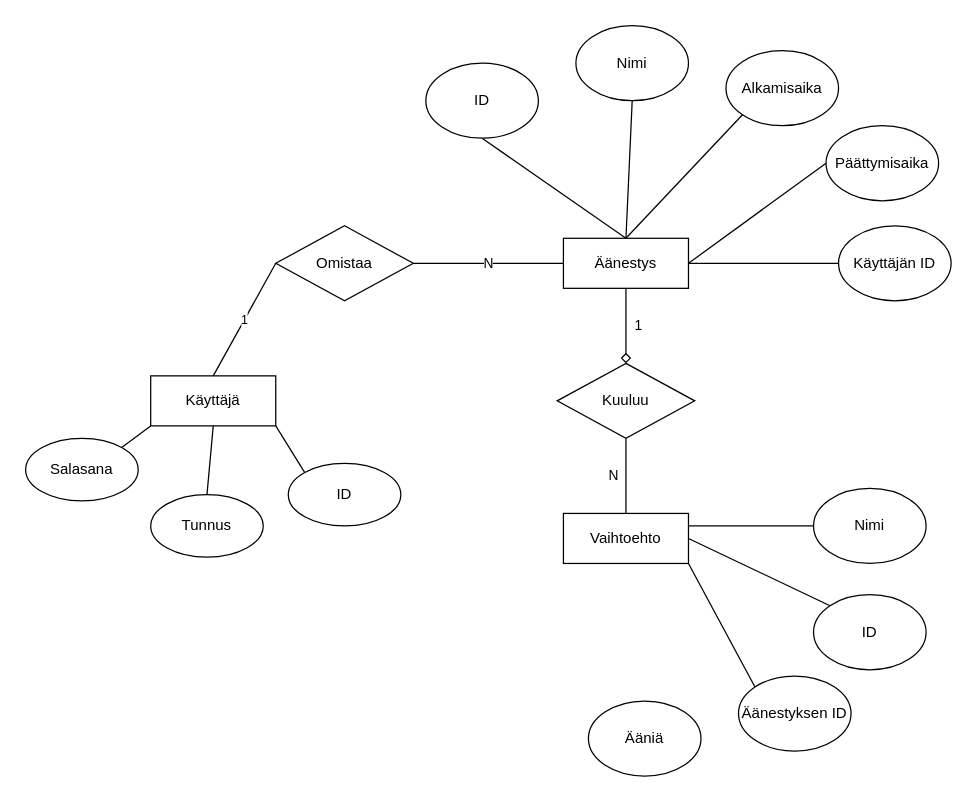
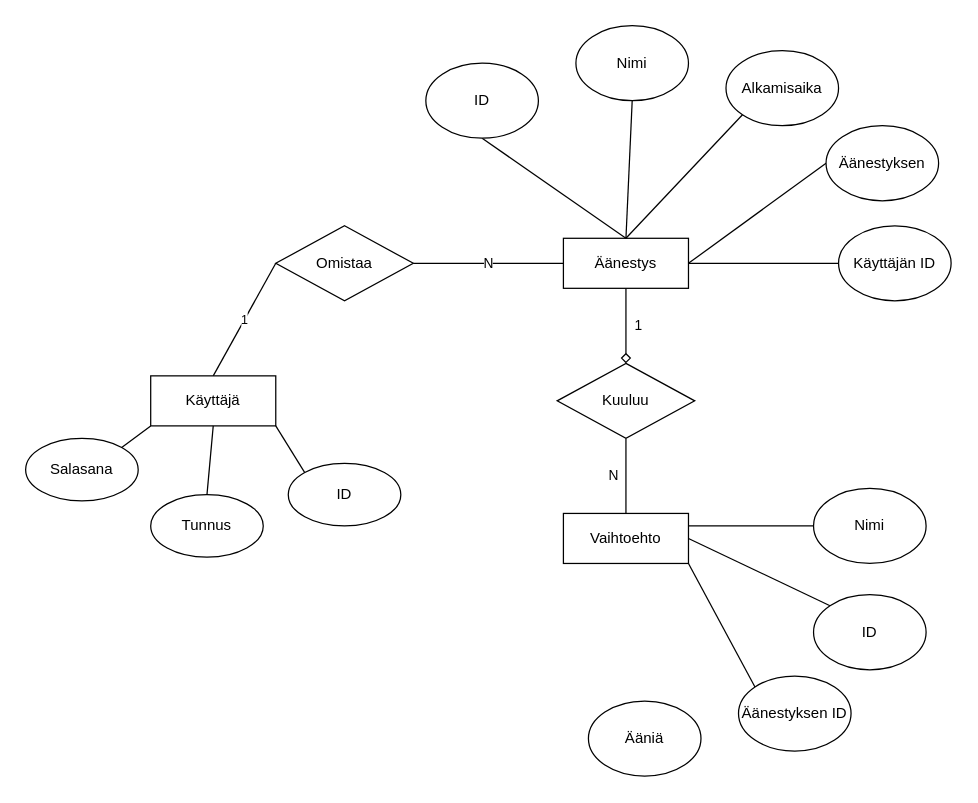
  <mxCell id="0" />
  <mxCell id="1" parent="0" />
  <mxCell id="2" value="1" style="edgeStyle=none;rounded=0;orthogonalLoop=1;jettySize=auto;html=1;exitX=0.5;exitY=1;exitDx=0;exitDy=0;entryX=0.5;entryY=0;entryDx=0;entryDy=0;endArrow=diamond;endFill=0;" edge="1" parent="1" source="3" target="14"><mxGeometry y="10" relative="1" as="geometry"><mxPoint as="offset" /></mxGeometry></mxCell>
  <mxCell id="3" value="Äänestys" style="rounded=0;whiteSpace=wrap;html=1;" vertex="1" parent="1"><mxGeometry x="450" y="190" width="100" height="40" as="geometry" /></mxCell>
  <mxCell id="4" style="rounded=0;orthogonalLoop=1;jettySize=auto;html=1;exitX=0.5;exitY=1;exitDx=0;exitDy=0;entryX=0.5;entryY=0;entryDx=0;entryDy=0;endArrow=none;endFill=0;" edge="1" parent="1" source="5" target="3"><mxGeometry relative="1" as="geometry" /></mxCell>
  <mxCell id="5" value="ID" style="ellipse;whiteSpace=wrap;html=1;" vertex="1" parent="1"><mxGeometry x="340" y="50" width="90" height="60" as="geometry" /></mxCell>
  <mxCell id="6" style="edgeStyle=none;rounded=0;orthogonalLoop=1;jettySize=auto;html=1;exitX=0.5;exitY=1;exitDx=0;exitDy=0;entryX=0.5;entryY=0;entryDx=0;entryDy=0;endArrow=none;endFill=0;" edge="1" parent="1" source="7" target="3"><mxGeometry relative="1" as="geometry" /></mxCell>
  <mxCell id="7" value="Nimi" style="ellipse;whiteSpace=wrap;html=1;" vertex="1" parent="1"><mxGeometry x="460" y="20" width="90" height="60" as="geometry" /></mxCell>
  <mxCell id="8" style="edgeStyle=none;rounded=0;orthogonalLoop=1;jettySize=auto;html=1;exitX=0;exitY=1;exitDx=0;exitDy=0;endArrow=none;endFill=0;" edge="1" parent="1" source="9"><mxGeometry relative="1" as="geometry"><mxPoint x="500" y="190" as="targetPoint" /></mxGeometry></mxCell>
  <mxCell id="9" value="Alkamisaika" style="ellipse;whiteSpace=wrap;html=1;" vertex="1" parent="1"><mxGeometry x="580" y="40" width="90" height="60" as="geometry" /></mxCell>
  <mxCell id="10" style="edgeStyle=none;rounded=0;orthogonalLoop=1;jettySize=auto;html=1;exitX=0;exitY=0.5;exitDx=0;exitDy=0;entryX=1;entryY=0.5;entryDx=0;entryDy=0;endArrow=none;endFill=0;" edge="1" parent="1" source="11" target="3"><mxGeometry relative="1" as="geometry" /></mxCell>
- <mxCell id="11" value="Päättymisaika" style="ellipse;whiteSpace=wrap;html=1;" vertex="1" parent="1"><mxGeometry x="660" y="100" width="90" height="60" as="geometry" /></mxCell>
+ <mxCell id="11" value="Äänestyksen" style="ellipse;whiteSpace=wrap;html=1;" vertex="1" parent="1"><mxGeometry x="660" y="100" width="90" height="60" as="geometry" /></mxCell>
  <mxCell id="12" style="edgeStyle=none;rounded=0;orthogonalLoop=1;jettySize=auto;html=1;exitX=0;exitY=0.5;exitDx=0;exitDy=0;entryX=1;entryY=0.5;entryDx=0;entryDy=0;endArrow=none;endFill=0;" edge="1" parent="1" source="13" target="3"><mxGeometry relative="1" as="geometry" /></mxCell>
  <mxCell id="13" value="Käyttäjän ID" style="ellipse;whiteSpace=wrap;html=1;" vertex="1" parent="1"><mxGeometry x="670" y="180" width="90" height="60" as="geometry" /></mxCell>
  <mxCell id="14" value="Kuuluu" style="rhombus;whiteSpace=wrap;html=1;" vertex="1" parent="1"><mxGeometry x="445" y="290" width="110" height="60" as="geometry" /></mxCell>
  <mxCell id="15" value="N" style="edgeStyle=none;rounded=0;orthogonalLoop=1;jettySize=auto;html=1;exitX=0.5;exitY=0;exitDx=0;exitDy=0;entryX=0.5;entryY=1;entryDx=0;entryDy=0;endArrow=none;endFill=0;" edge="1" parent="1" source="16" target="14"><mxGeometry y="10" relative="1" as="geometry"><mxPoint as="offset" /></mxGeometry></mxCell>
  <mxCell id="16" value="Vaihtoehto" style="rounded=0;whiteSpace=wrap;html=1;" vertex="1" parent="1"><mxGeometry x="450" y="410" width="100" height="40" as="geometry" /></mxCell>
  <mxCell id="17" style="edgeStyle=none;rounded=0;orthogonalLoop=1;jettySize=auto;html=1;exitX=0;exitY=0.5;exitDx=0;exitDy=0;entryX=1;entryY=0.25;entryDx=0;entryDy=0;endArrow=none;endFill=0;" edge="1" parent="1" source="18" target="16"><mxGeometry relative="1" as="geometry" /></mxCell>
  <mxCell id="18" value="Nimi" style="ellipse;whiteSpace=wrap;html=1;" vertex="1" parent="1"><mxGeometry x="650" y="390" width="90" height="60" as="geometry" /></mxCell>
  <mxCell id="19" style="edgeStyle=none;rounded=0;orthogonalLoop=1;jettySize=auto;html=1;exitX=0;exitY=0;exitDx=0;exitDy=0;entryX=1;entryY=0.5;entryDx=0;entryDy=0;endArrow=none;endFill=0;" edge="1" parent="1" source="20" target="16"><mxGeometry relative="1" as="geometry" /></mxCell>
  <mxCell id="20" value="ID" style="ellipse;whiteSpace=wrap;html=1;" vertex="1" parent="1"><mxGeometry x="650" y="475" width="90" height="60" as="geometry" /></mxCell>
  <mxCell id="21" style="edgeStyle=none;rounded=0;orthogonalLoop=1;jettySize=auto;html=1;exitX=0;exitY=0;exitDx=0;exitDy=0;entryX=1;entryY=1;entryDx=0;entryDy=0;endArrow=none;endFill=0;" edge="1" parent="1" source="22" target="16"><mxGeometry relative="1" as="geometry" /></mxCell>
  <mxCell id="22" value="Äänestyksen ID" style="ellipse;whiteSpace=wrap;html=1;" vertex="1" parent="1"><mxGeometry x="590" y="540" width="90" height="60" as="geometry" /></mxCell>
  <mxCell id="23" value="Ääniä" style="ellipse;whiteSpace=wrap;html=1;" vertex="1" parent="1"><mxGeometry x="470" y="560" width="90" height="60" as="geometry" /></mxCell>
  <mxCell id="24" value="N" style="edgeStyle=none;rounded=0;orthogonalLoop=1;jettySize=auto;html=1;exitX=1;exitY=0.5;exitDx=0;exitDy=0;entryX=0;entryY=0.5;entryDx=0;entryDy=0;endArrow=none;endFill=0;" edge="1" parent="1" source="25" target="3"><mxGeometry relative="1" as="geometry" /></mxCell>
  <mxCell id="25" value="Omistaa" style="rhombus;whiteSpace=wrap;html=1;" vertex="1" parent="1"><mxGeometry x="220" y="180" width="110" height="60" as="geometry" /></mxCell>
  <mxCell id="26" value="&lt;font size=&quot;1&quot;&gt;1&lt;/font&gt;" style="edgeStyle=none;rounded=0;orthogonalLoop=1;jettySize=auto;html=1;exitX=0.5;exitY=0;exitDx=0;exitDy=0;entryX=0;entryY=0.5;entryDx=0;entryDy=0;endArrow=none;endFill=0;" edge="1" parent="1" source="27" target="25"><mxGeometry relative="1" as="geometry" /></mxCell>
  <mxCell id="27" value="Käyttäjä" style="rounded=0;whiteSpace=wrap;html=1;" vertex="1" parent="1"><mxGeometry x="120" y="300" width="100" height="40" as="geometry" /></mxCell>
  <mxCell id="28" style="edgeStyle=none;rounded=0;orthogonalLoop=1;jettySize=auto;html=1;exitX=0;exitY=0;exitDx=0;exitDy=0;entryX=1;entryY=1;entryDx=0;entryDy=0;endArrow=none;endFill=0;" edge="1" parent="1" source="29" target="27"><mxGeometry relative="1" as="geometry" /></mxCell>
  <mxCell id="29" value="ID" style="ellipse;whiteSpace=wrap;html=1;" vertex="1" parent="1"><mxGeometry x="230" y="370" width="90" height="50" as="geometry" /></mxCell>
  <mxCell id="30" style="edgeStyle=none;rounded=0;orthogonalLoop=1;jettySize=auto;html=1;exitX=0.5;exitY=0;exitDx=0;exitDy=0;entryX=0.5;entryY=1;entryDx=0;entryDy=0;endArrow=none;endFill=0;" edge="1" parent="1" source="31" target="27"><mxGeometry relative="1" as="geometry" /></mxCell>
  <mxCell id="31" value="Tunnus" style="ellipse;whiteSpace=wrap;html=1;" vertex="1" parent="1"><mxGeometry x="120" y="395" width="90" height="50" as="geometry" /></mxCell>
  <mxCell id="32" style="edgeStyle=none;rounded=0;orthogonalLoop=1;jettySize=auto;html=1;exitX=1;exitY=0;exitDx=0;exitDy=0;entryX=0;entryY=1;entryDx=0;entryDy=0;endArrow=none;endFill=0;" edge="1" parent="1" source="33" target="27"><mxGeometry relative="1" as="geometry" /></mxCell>
  <mxCell id="33" value="Salasana" style="ellipse;whiteSpace=wrap;html=1;" vertex="1" parent="1"><mxGeometry x="20" y="350" width="90" height="50" as="geometry" /></mxCell>
